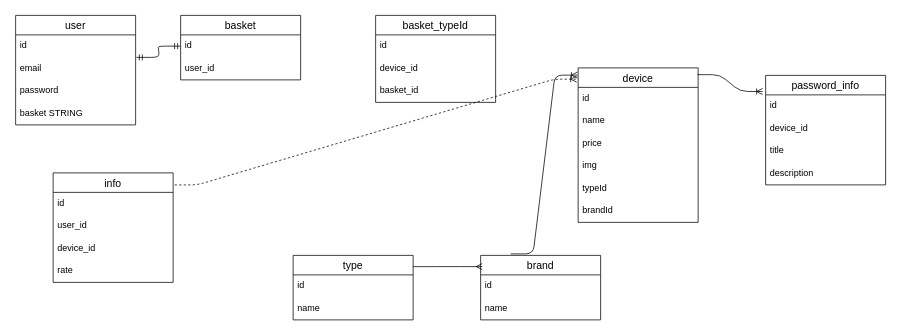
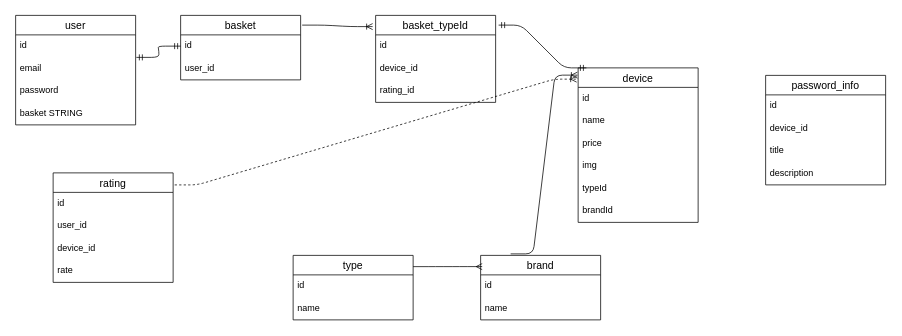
  <mxCell id="0" />
  <mxCell id="1" parent="0" />
  <mxCell id="2" value="user" style="swimlane;fontStyle=0;childLayout=stackLayout;horizontal=1;startSize=26;horizontalStack=0;resizeParent=1;resizeParentMax=0;resizeLast=0;collapsible=1;marginBottom=0;align=center;fontSize=14;" vertex="1" parent="1"><mxGeometry x="20" y="20" width="160" height="146" as="geometry" /></mxCell>
  <mxCell id="3" value="id" style="text;strokeColor=none;fillColor=none;spacingLeft=4;spacingRight=4;overflow=hidden;rotatable=0;points=[[0,0.5],[1,0.5]];portConstraint=eastwest;fontSize=12;" vertex="1" parent="2"><mxGeometry y="26" width="160" height="30" as="geometry" /></mxCell>
  <mxCell id="4" value="email" style="text;strokeColor=none;fillColor=none;spacingLeft=4;spacingRight=4;overflow=hidden;rotatable=0;points=[[0,0.5],[1,0.5]];portConstraint=eastwest;fontSize=12;" vertex="1" parent="2"><mxGeometry y="56" width="160" height="30" as="geometry" /></mxCell>
  <mxCell id="5" value="password" style="text;strokeColor=none;fillColor=none;spacingLeft=4;spacingRight=4;overflow=hidden;rotatable=0;points=[[0,0.5],[1,0.5]];portConstraint=eastwest;fontSize=12;" vertex="1" parent="2"><mxGeometry y="86" width="160" height="30" as="geometry" /></mxCell>
  <mxCell id="6" value="basket STRING" style="text;strokeColor=none;fillColor=none;spacingLeft=4;spacingRight=4;overflow=hidden;rotatable=0;points=[[0,0.5],[1,0.5]];portConstraint=eastwest;fontSize=12;" vertex="1" parent="2"><mxGeometry y="116" width="160" height="30" as="geometry" /></mxCell>
  <mxCell id="7" value="basket" style="swimlane;fontStyle=0;childLayout=stackLayout;horizontal=1;startSize=26;horizontalStack=0;resizeParent=1;resizeParentMax=0;resizeLast=0;collapsible=1;marginBottom=0;align=center;fontSize=14;" vertex="1" parent="1"><mxGeometry x="240" y="20" width="160" height="86" as="geometry" /></mxCell>
  <mxCell id="8" value="id" style="text;strokeColor=none;fillColor=none;spacingLeft=4;spacingRight=4;overflow=hidden;rotatable=0;points=[[0,0.5],[1,0.5]];portConstraint=eastwest;fontSize=12;" vertex="1" parent="7"><mxGeometry y="26" width="160" height="30" as="geometry" /></mxCell>
  <mxCell id="9" value="user_id" style="text;strokeColor=none;fillColor=none;spacingLeft=4;spacingRight=4;overflow=hidden;rotatable=0;points=[[0,0.5],[1,0.5]];portConstraint=eastwest;fontSize=12;" vertex="1" parent="7"><mxGeometry y="56" width="160" height="30" as="geometry" /></mxCell>
  <mxCell id="10" value="" style="edgeStyle=entityRelationEdgeStyle;fontSize=12;html=1;endArrow=ERmandOne;startArrow=ERmandOne;exitX=1.006;exitY=0;exitDx=0;exitDy=0;exitPerimeter=0;entryX=0;entryY=0.5;entryDx=0;entryDy=0;" edge="1" parent="1" source="4" target="8"><mxGeometry width="100" height="100" relative="1" as="geometry"><mxPoint x="300" y="240" as="sourcePoint" /><mxPoint x="400" y="140" as="targetPoint" /></mxGeometry></mxCell>
  <mxCell id="11" value="device" style="swimlane;fontStyle=0;childLayout=stackLayout;horizontal=1;startSize=26;horizontalStack=0;resizeParent=1;resizeParentMax=0;resizeLast=0;collapsible=1;marginBottom=0;align=center;fontSize=14;" vertex="1" parent="1"><mxGeometry x="770" y="90" width="160" height="206" as="geometry" /></mxCell>
  <mxCell id="12" value="id" style="text;strokeColor=none;fillColor=none;spacingLeft=4;spacingRight=4;overflow=hidden;rotatable=0;points=[[0,0.5],[1,0.5]];portConstraint=eastwest;fontSize=12;" vertex="1" parent="11"><mxGeometry y="26" width="160" height="30" as="geometry" /></mxCell>
  <mxCell id="13" value="name" style="text;strokeColor=none;fillColor=none;spacingLeft=4;spacingRight=4;overflow=hidden;rotatable=0;points=[[0,0.5],[1,0.5]];portConstraint=eastwest;fontSize=12;" vertex="1" parent="11"><mxGeometry y="56" width="160" height="30" as="geometry" /></mxCell>
  <mxCell id="14" value="price" style="text;strokeColor=none;fillColor=none;spacingLeft=4;spacingRight=4;overflow=hidden;rotatable=0;points=[[0,0.5],[1,0.5]];portConstraint=eastwest;fontSize=12;" vertex="1" parent="11"><mxGeometry y="86" width="160" height="30" as="geometry" /></mxCell>
  <mxCell id="15" value="img" style="text;strokeColor=none;fillColor=none;spacingLeft=4;spacingRight=4;overflow=hidden;rotatable=0;points=[[0,0.5],[1,0.5]];portConstraint=eastwest;fontSize=12;" vertex="1" parent="11"><mxGeometry y="116" width="160" height="30" as="geometry" /></mxCell>
  <mxCell id="16" value="typeId" style="text;strokeColor=none;fillColor=none;spacingLeft=4;spacingRight=4;overflow=hidden;rotatable=0;points=[[0,0.5],[1,0.5]];portConstraint=eastwest;fontSize=12;" vertex="1" parent="11"><mxGeometry y="146" width="160" height="30" as="geometry" /></mxCell>
  <mxCell id="17" value="brandId" style="text;strokeColor=none;fillColor=none;spacingLeft=4;spacingRight=4;overflow=hidden;rotatable=0;points=[[0,0.5],[1,0.5]];portConstraint=eastwest;fontSize=12;" vertex="1" parent="11"><mxGeometry y="176" width="160" height="30" as="geometry" /></mxCell>
  <mxCell id="18" value="type" style="swimlane;fontStyle=0;childLayout=stackLayout;horizontal=1;startSize=26;horizontalStack=0;resizeParent=1;resizeParentMax=0;resizeLast=0;collapsible=1;marginBottom=0;align=center;fontSize=14;" vertex="1" parent="1"><mxGeometry x="390" y="340" width="160" height="86" as="geometry" /></mxCell>
  <mxCell id="19" value="id" style="text;strokeColor=none;fillColor=none;spacingLeft=4;spacingRight=4;overflow=hidden;rotatable=0;points=[[0,0.5],[1,0.5]];portConstraint=eastwest;fontSize=12;" vertex="1" parent="18"><mxGeometry y="26" width="160" height="30" as="geometry" /></mxCell>
  <mxCell id="20" value="name" style="text;strokeColor=none;fillColor=none;spacingLeft=4;spacingRight=4;overflow=hidden;rotatable=0;points=[[0,0.5],[1,0.5]];portConstraint=eastwest;fontSize=12;" vertex="1" parent="18"><mxGeometry y="56" width="160" height="30" as="geometry" /></mxCell>
  <mxCell id="21" value="brand" style="swimlane;fontStyle=0;childLayout=stackLayout;horizontal=1;startSize=26;horizontalStack=0;resizeParent=1;resizeParentMax=0;resizeLast=0;collapsible=1;marginBottom=0;align=center;fontSize=14;" vertex="1" parent="1"><mxGeometry x="640" y="340" width="160" height="86" as="geometry" /></mxCell>
  <mxCell id="22" value="id" style="text;strokeColor=none;fillColor=none;spacingLeft=4;spacingRight=4;overflow=hidden;rotatable=0;points=[[0,0.5],[1,0.5]];portConstraint=eastwest;fontSize=12;" vertex="1" parent="21"><mxGeometry y="26" width="160" height="30" as="geometry" /></mxCell>
  <mxCell id="23" value="name" style="text;strokeColor=none;fillColor=none;spacingLeft=4;spacingRight=4;overflow=hidden;rotatable=0;points=[[0,0.5],[1,0.5]];portConstraint=eastwest;fontSize=12;" vertex="1" parent="21"><mxGeometry y="56" width="160" height="30" as="geometry" /></mxCell>
  <mxCell id="24" value="" style="edgeStyle=entityRelationEdgeStyle;fontSize=12;html=1;endArrow=ERoneToMany;entryX=-0.006;entryY=0.047;entryDx=0;entryDy=0;entryPerimeter=0;" edge="1" parent="1" target="11"><mxGeometry width="100" height="100" relative="1" as="geometry"><mxPoint x="680" y="338" as="sourcePoint" /><mxPoint x="710" y="210" as="targetPoint" /></mxGeometry></mxCell>
  <mxCell id="25" value="" style="edgeStyle=entityRelationEdgeStyle;fontSize=12;html=1;endArrow=ERmany;entryX=0.013;entryY=0.174;entryDx=0;entryDy=0;entryPerimeter=0;" edge="1" parent="1" target="21"><mxGeometry width="100" height="100" relative="1" as="geometry"><mxPoint x="550" y="355" as="sourcePoint" /><mxPoint x="660" y="290" as="targetPoint" /></mxGeometry></mxCell>
  <mxCell id="26" value="password_info" style="swimlane;fontStyle=0;childLayout=stackLayout;horizontal=1;startSize=26;horizontalStack=0;resizeParent=1;resizeParentMax=0;resizeLast=0;collapsible=1;marginBottom=0;align=center;fontSize=14;" vertex="1" parent="1"><mxGeometry x="1020" y="100" width="160" height="146" as="geometry" /></mxCell>
  <mxCell id="27" value="id" style="text;strokeColor=none;fillColor=none;spacingLeft=4;spacingRight=4;overflow=hidden;rotatable=0;points=[[0,0.5],[1,0.5]];portConstraint=eastwest;fontSize=12;" vertex="1" parent="26"><mxGeometry y="26" width="160" height="30" as="geometry" /></mxCell>
  <mxCell id="28" value="device_id" style="text;strokeColor=none;fillColor=none;spacingLeft=4;spacingRight=4;overflow=hidden;rotatable=0;points=[[0,0.5],[1,0.5]];portConstraint=eastwest;fontSize=12;" vertex="1" parent="26"><mxGeometry y="56" width="160" height="30" as="geometry" /></mxCell>
  <mxCell id="29" value="title" style="text;strokeColor=none;fillColor=none;spacingLeft=4;spacingRight=4;overflow=hidden;rotatable=0;points=[[0,0.5],[1,0.5]];portConstraint=eastwest;fontSize=12;" vertex="1" parent="26"><mxGeometry y="86" width="160" height="30" as="geometry" /></mxCell>
  <mxCell id="30" value="description" style="text;strokeColor=none;fillColor=none;spacingLeft=4;spacingRight=4;overflow=hidden;rotatable=0;points=[[0,0.5],[1,0.5]];portConstraint=eastwest;fontSize=12;" vertex="1" parent="26"><mxGeometry y="116" width="160" height="30" as="geometry" /></mxCell>
- <mxCell id="31" value="" style="edgeStyle=entityRelationEdgeStyle;fontSize=12;html=1;endArrow=ERoneToMany;exitX=0.994;exitY=0.044;exitDx=0;exitDy=0;exitPerimeter=0;entryX=-0.025;entryY=0.147;entryDx=0;entryDy=0;entryPerimeter=0;" edge="1" parent="1" source="11" target="26"><mxGeometry width="100" height="100" relative="1" as="geometry"><mxPoint x="900" y="216" as="sourcePoint" /><mxPoint x="1000" y="116" as="targetPoint" /></mxGeometry></mxCell>
  <mxCell id="32" value="basket_typeId" style="swimlane;fontStyle=0;childLayout=stackLayout;horizontal=1;startSize=26;horizontalStack=0;resizeParent=1;resizeParentMax=0;resizeLast=0;collapsible=1;marginBottom=0;align=center;fontSize=14;" vertex="1" parent="1"><mxGeometry x="500" y="20" width="160" height="116" as="geometry" /></mxCell>
  <mxCell id="33" value="id" style="text;strokeColor=none;fillColor=none;spacingLeft=4;spacingRight=4;overflow=hidden;rotatable=0;points=[[0,0.5],[1,0.5]];portConstraint=eastwest;fontSize=12;" vertex="1" parent="32"><mxGeometry y="26" width="160" height="30" as="geometry" /></mxCell>
  <mxCell id="34" value="device_id" style="text;strokeColor=none;fillColor=none;spacingLeft=4;spacingRight=4;overflow=hidden;rotatable=0;points=[[0,0.5],[1,0.5]];portConstraint=eastwest;fontSize=12;" vertex="1" parent="32"><mxGeometry y="56" width="160" height="30" as="geometry" /></mxCell>
- <mxCell id="35" value="basket_id" style="text;strokeColor=none;fillColor=none;spacingLeft=4;spacingRight=4;overflow=hidden;rotatable=0;points=[[0,0.5],[1,0.5]];portConstraint=eastwest;fontSize=12;" vertex="1" parent="32"><mxGeometry y="86" width="160" height="30" as="geometry" /></mxCell>
- <mxCell id="38" value="info" style="swimlane;fontStyle=0;childLayout=stackLayout;horizontal=1;startSize=26;horizontalStack=0;resizeParent=1;resizeParentMax=0;resizeLast=0;collapsible=1;marginBottom=0;align=center;fontSize=14;" vertex="1" parent="1"><mxGeometry x="70" y="230" width="160" height="146" as="geometry" /></mxCell>
+ <mxCell id="35" value="rating_id" style="text;strokeColor=none;fillColor=none;spacingLeft=4;spacingRight=4;overflow=hidden;rotatable=0;points=[[0,0.5],[1,0.5]];portConstraint=eastwest;fontSize=12;" vertex="1" parent="32"><mxGeometry y="86" width="160" height="30" as="geometry" /></mxCell>
+ <mxCell id="36" value="" style="edgeStyle=entityRelationEdgeStyle;fontSize=12;html=1;endArrow=ERoneToMany;entryX=-0.025;entryY=0.129;entryDx=0;entryDy=0;entryPerimeter=0;exitX=1.013;exitY=0.151;exitDx=0;exitDy=0;exitPerimeter=0;" edge="1" parent="1" source="7" target="32"><mxGeometry width="100" height="100" relative="1" as="geometry"><mxPoint x="430" y="290" as="sourcePoint" /><mxPoint x="530" y="190" as="targetPoint" /></mxGeometry></mxCell>
+ <mxCell id="37" value="" style="edgeStyle=entityRelationEdgeStyle;fontSize=12;html=1;endArrow=ERmandOne;startArrow=ERmandOne;exitX=1.025;exitY=0.112;exitDx=0;exitDy=0;exitPerimeter=0;entryX=0.069;entryY=0;entryDx=0;entryDy=0;entryPerimeter=0;" edge="1" parent="1" source="32" target="11"><mxGeometry width="100" height="100" relative="1" as="geometry"><mxPoint x="680" y="80" as="sourcePoint" /><mxPoint x="780" y="-20" as="targetPoint" /></mxGeometry></mxCell>
+ <mxCell id="38" value="rating" style="swimlane;fontStyle=0;childLayout=stackLayout;horizontal=1;startSize=26;horizontalStack=0;resizeParent=1;resizeParentMax=0;resizeLast=0;collapsible=1;marginBottom=0;align=center;fontSize=14;" vertex="1" parent="1"><mxGeometry x="70" y="230" width="160" height="146" as="geometry" /></mxCell>
  <mxCell id="39" value="id" style="text;strokeColor=none;fillColor=none;spacingLeft=4;spacingRight=4;overflow=hidden;rotatable=0;points=[[0,0.5],[1,0.5]];portConstraint=eastwest;fontSize=12;" vertex="1" parent="38"><mxGeometry y="26" width="160" height="30" as="geometry" /></mxCell>
  <mxCell id="40" value="user_id" style="text;strokeColor=none;fillColor=none;spacingLeft=4;spacingRight=4;overflow=hidden;rotatable=0;points=[[0,0.5],[1,0.5]];portConstraint=eastwest;fontSize=12;" vertex="1" parent="38"><mxGeometry y="56" width="160" height="30" as="geometry" /></mxCell>
  <mxCell id="41" value="device_id" style="text;strokeColor=none;fillColor=none;spacingLeft=4;spacingRight=4;overflow=hidden;rotatable=0;points=[[0,0.5],[1,0.5]];portConstraint=eastwest;fontSize=12;" vertex="1" parent="38"><mxGeometry y="86" width="160" height="30" as="geometry" /></mxCell>
  <mxCell id="42" value="rate" style="text;strokeColor=none;fillColor=none;spacingLeft=4;spacingRight=4;overflow=hidden;rotatable=0;points=[[0,0.5],[1,0.5]];portConstraint=eastwest;fontSize=12;" vertex="1" parent="38"><mxGeometry y="116" width="160" height="30" as="geometry" /></mxCell>
  <mxCell id="43" value="" style="edgeStyle=entityRelationEdgeStyle;fontSize=12;html=1;endArrow=ERoneToMany;exitX=1.013;exitY=0.11;exitDx=0;exitDy=0;exitPerimeter=0;entryX=-0.012;entryY=0.073;entryDx=0;entryDy=0;entryPerimeter=0;dashed=1;" edge="1" parent="1" source="38" target="11"><mxGeometry width="100" height="100" relative="1" as="geometry"><mxPoint x="300" y="266" as="sourcePoint" /><mxPoint x="400" y="166" as="targetPoint" /></mxGeometry></mxCell>
